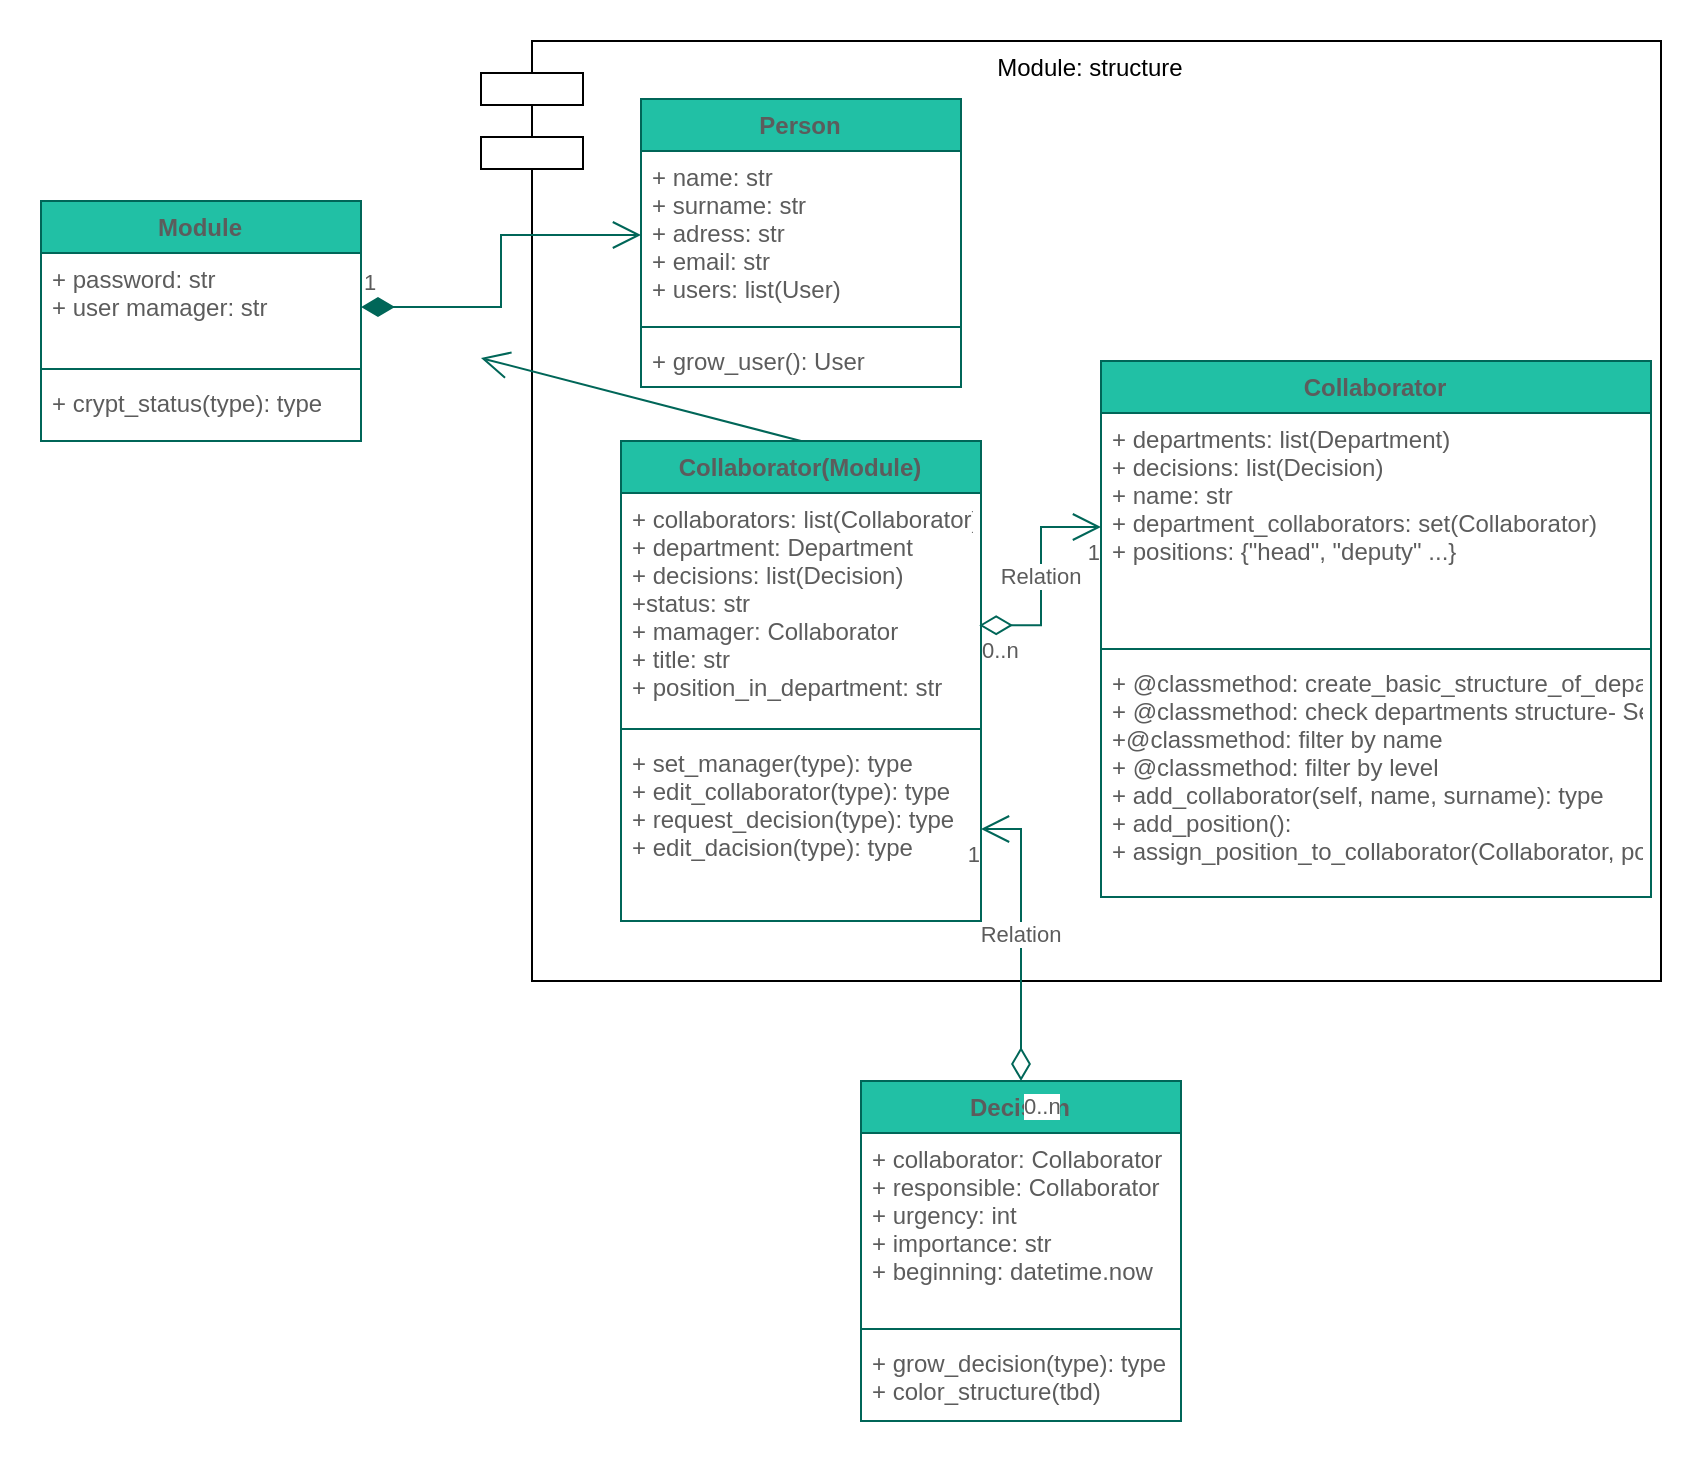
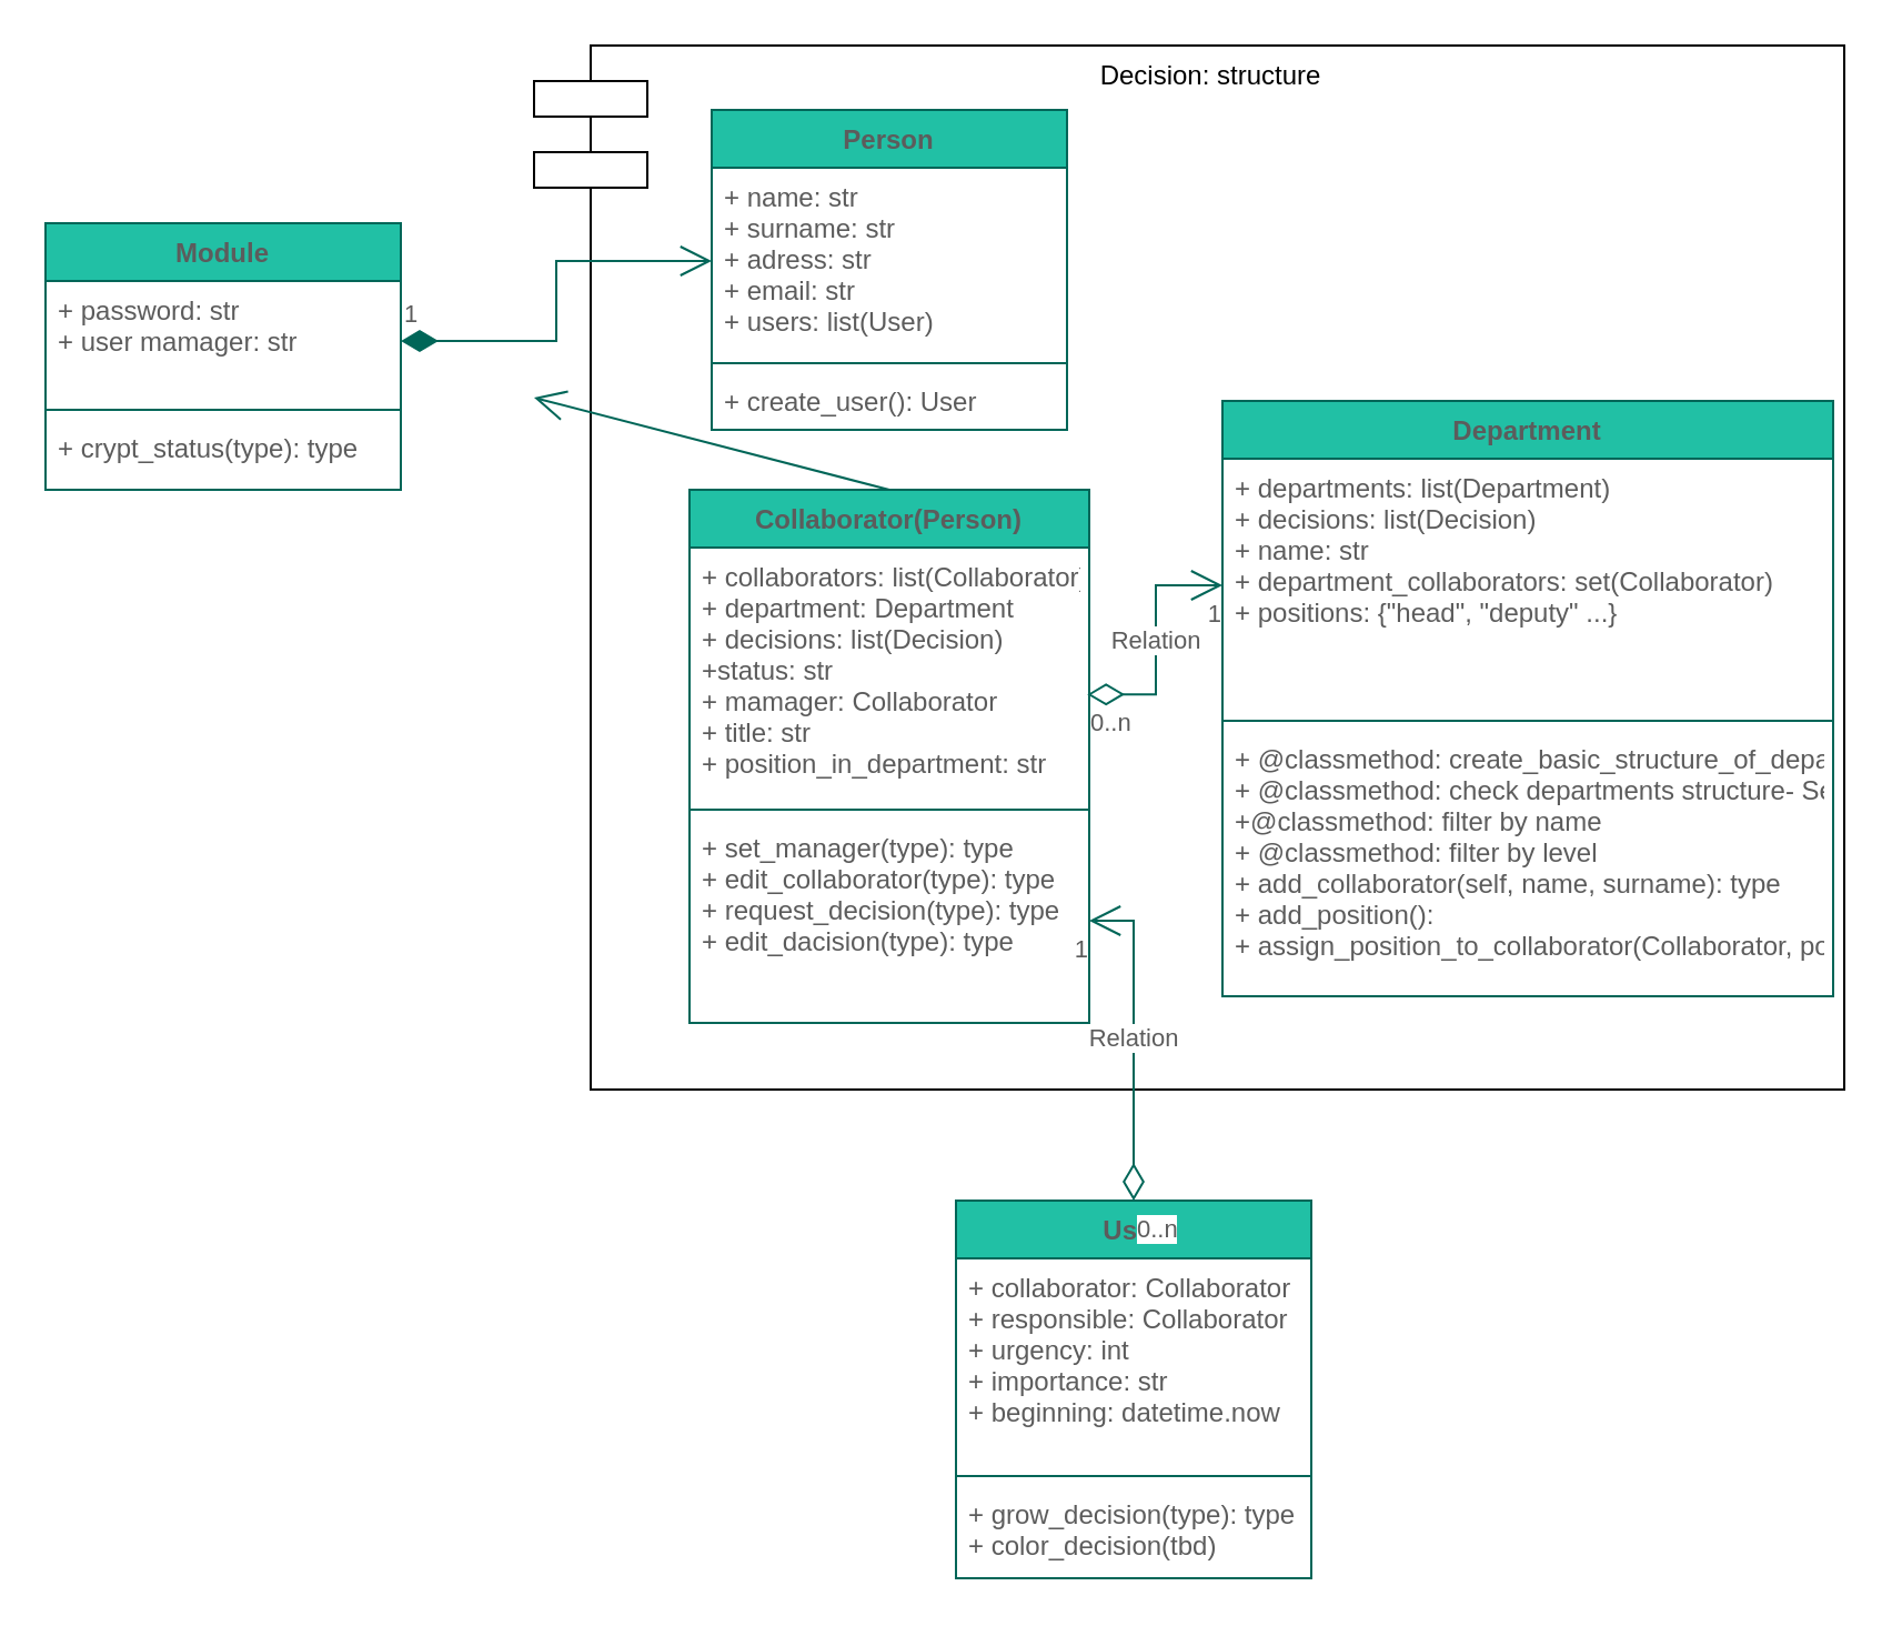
  <mxCell id="0" />
  <mxCell id="1" parent="0" />
- <mxCell id="2" value="Module: structure" style="shape=module;align=left;spacingLeft=20;align=center;verticalAlign=top;jettyWidth=51;jettyHeight=16;" parent="1" vertex="1"><mxGeometry x="240" y="20" width="590" height="470" as="geometry" /></mxCell>
- <mxCell id="3" value="Collaborator(Module)" style="swimlane;fontStyle=1;align=center;verticalAlign=top;childLayout=stackLayout;horizontal=1;startSize=26;horizontalStack=0;resizeParent=1;resizeParentMax=0;resizeLast=0;collapsible=1;marginBottom=0;fillColor=#21C0A5;strokeColor=#006658;fontColor=#5C5C5C;" parent="1" vertex="1"><mxGeometry x="310" y="220" width="180" height="240" as="geometry" /></mxCell>
+ <mxCell id="2" value="Decision: structure" style="shape=module;align=left;spacingLeft=20;align=center;verticalAlign=top;jettyWidth=51;jettyHeight=16;" parent="1" vertex="1"><mxGeometry x="240" y="20" width="590" height="470" as="geometry" /></mxCell>
+ <mxCell id="3" value="Collaborator(Person)" style="swimlane;fontStyle=1;align=center;verticalAlign=top;childLayout=stackLayout;horizontal=1;startSize=26;horizontalStack=0;resizeParent=1;resizeParentMax=0;resizeLast=0;collapsible=1;marginBottom=0;fillColor=#21C0A5;strokeColor=#006658;fontColor=#5C5C5C;" parent="1" vertex="1"><mxGeometry x="310" y="220" width="180" height="240" as="geometry" /></mxCell>
  <mxCell id="4" value="+ collaborators: list(Collaborator)&#10;+ department: Department&#10;+ decisions: list(Decision)&#10;+status: str&#10;+ mamager: Collaborator&#10;+ title: str&#10;+ position_in_department: str&#10;&#10;&#10;" style="text;strokeColor=none;fillColor=none;align=left;verticalAlign=top;spacingLeft=4;spacingRight=4;overflow=hidden;rotatable=0;points=[[0,0.5],[1,0.5]];portConstraint=eastwest;fontColor=#5C5C5C;" parent="3" vertex="1"><mxGeometry y="26" width="180" height="114" as="geometry" /></mxCell>
  <mxCell id="5" value="" style="line;strokeWidth=1;fillColor=none;align=left;verticalAlign=middle;spacingTop=-1;spacingLeft=3;spacingRight=3;rotatable=0;labelPosition=right;points=[];portConstraint=eastwest;strokeColor=#006658;fontColor=#5C5C5C;" parent="3" vertex="1"><mxGeometry y="140" width="180" height="8" as="geometry" /></mxCell>
  <mxCell id="6" value="+ set_manager(type): type&#10;+ edit_collaborator(type): type&#10;+ request_decision(type): type&#10;+ edit_dacision(type): type" style="text;strokeColor=none;fillColor=none;align=left;verticalAlign=top;spacingLeft=4;spacingRight=4;overflow=hidden;rotatable=0;points=[[0,0.5],[1,0.5]];portConstraint=eastwest;fontColor=#5C5C5C;" parent="3" vertex="1"><mxGeometry y="148" width="180" height="92" as="geometry" /></mxCell>
- <mxCell id="7" value="Collaborator" style="swimlane;fontStyle=1;align=center;verticalAlign=top;childLayout=stackLayout;horizontal=1;startSize=26;horizontalStack=0;resizeParent=1;resizeParentMax=0;resizeLast=0;collapsible=1;marginBottom=0;fillColor=#21C0A5;strokeColor=#006658;fontColor=#5C5C5C;" parent="1" vertex="1"><mxGeometry x="550" y="180" width="275" height="268" as="geometry" /></mxCell>
+ <mxCell id="7" value="Department" style="swimlane;fontStyle=1;align=center;verticalAlign=top;childLayout=stackLayout;horizontal=1;startSize=26;horizontalStack=0;resizeParent=1;resizeParentMax=0;resizeLast=0;collapsible=1;marginBottom=0;fillColor=#21C0A5;strokeColor=#006658;fontColor=#5C5C5C;" parent="1" vertex="1"><mxGeometry x="550" y="180" width="275" height="268" as="geometry" /></mxCell>
  <mxCell id="8" value="+ departments: list(Department)&#10;+ decisions: list(Decision)&#10;+ name: str&#10;+ department_collaborators: set(Collaborator)&#10;+ positions: {&quot;head&quot;, &quot;deputy&quot; ...}&#10;&#10;&#10;" style="text;strokeColor=none;fillColor=none;align=left;verticalAlign=top;spacingLeft=4;spacingRight=4;overflow=hidden;rotatable=0;points=[[0,0.5],[1,0.5]];portConstraint=eastwest;fontColor=#5C5C5C;" parent="7" vertex="1"><mxGeometry y="26" width="275" height="114" as="geometry" /></mxCell>
  <mxCell id="9" value="" style="line;strokeWidth=1;fillColor=none;align=left;verticalAlign=middle;spacingTop=-1;spacingLeft=3;spacingRight=3;rotatable=0;labelPosition=right;points=[];portConstraint=eastwest;strokeColor=#006658;fontColor=#5C5C5C;" parent="7" vertex="1"><mxGeometry y="140" width="275" height="8" as="geometry" /></mxCell>
  <mxCell id="10" value="+ @classmethod: create_basic_structure_of_departments&#10;+ @classmethod: check departments structure- Sets levels from top&#10;+@classmethod: filter by name&#10;+ @classmethod: filter by level&#10;+ add_collaborator(self, name, surname): type&#10;+ add_position():&#10;+ assign_position_to_collaborator(Collaborator, position)" style="text;strokeColor=none;fillColor=none;align=left;verticalAlign=top;spacingLeft=4;spacingRight=4;overflow=hidden;rotatable=0;points=[[0,0.5],[1,0.5]];portConstraint=eastwest;fontColor=#5C5C5C;" parent="7" vertex="1"><mxGeometry y="148" width="275" height="120" as="geometry" /></mxCell>
  <mxCell id="11" value="Person" style="swimlane;fontStyle=1;align=center;verticalAlign=top;childLayout=stackLayout;horizontal=1;startSize=26;horizontalStack=0;resizeParent=1;resizeParentMax=0;resizeLast=0;collapsible=1;marginBottom=0;fillColor=#21C0A5;strokeColor=#006658;fontColor=#5C5C5C;" parent="1" vertex="1"><mxGeometry x="320" y="49" width="160" height="144" as="geometry" /></mxCell>
  <mxCell id="12" value="+ name: str&#10;+ surname: str&#10;+ adress: str&#10;+ email: str&#10;+ users: list(User)&#10;" style="text;strokeColor=none;fillColor=none;align=left;verticalAlign=top;spacingLeft=4;spacingRight=4;overflow=hidden;rotatable=0;points=[[0,0.5],[1,0.5]];portConstraint=eastwest;fontColor=#5C5C5C;" parent="11" vertex="1"><mxGeometry y="26" width="160" height="84" as="geometry" /></mxCell>
  <mxCell id="13" value="" style="line;strokeWidth=1;fillColor=none;align=left;verticalAlign=middle;spacingTop=-1;spacingLeft=3;spacingRight=3;rotatable=0;labelPosition=right;points=[];portConstraint=eastwest;strokeColor=#006658;fontColor=#5C5C5C;" parent="11" vertex="1"><mxGeometry y="110" width="160" height="8" as="geometry" /></mxCell>
- <mxCell id="14" value="+ grow_user(): User" style="text;strokeColor=none;fillColor=none;align=left;verticalAlign=top;spacingLeft=4;spacingRight=4;overflow=hidden;rotatable=0;points=[[0,0.5],[1,0.5]];portConstraint=eastwest;fontColor=#5C5C5C;" parent="11" vertex="1"><mxGeometry y="118" width="160" height="26" as="geometry" /></mxCell>
+ <mxCell id="14" value="+ create_user(): User" style="text;strokeColor=none;fillColor=none;align=left;verticalAlign=top;spacingLeft=4;spacingRight=4;overflow=hidden;rotatable=0;points=[[0,0.5],[1,0.5]];portConstraint=eastwest;fontColor=#5C5C5C;" parent="11" vertex="1"><mxGeometry y="118" width="160" height="26" as="geometry" /></mxCell>
  <mxCell id="15" value="" style="endArrow=open;endFill=1;endSize=12;html=1;rounded=0;exitX=0.5;exitY=0;exitDx=0;exitDy=0;strokeColor=#006658;fontColor=#5C5C5C;" parent="1" source="3" target="2" edge="1"><mxGeometry width="160" relative="1" as="geometry"><mxPoint x="300" y="210" as="sourcePoint" /><mxPoint x="460" y="250" as="targetPoint" /></mxGeometry></mxCell>
- <mxCell id="16" value="Decision" style="swimlane;fontStyle=1;align=center;verticalAlign=top;childLayout=stackLayout;horizontal=1;startSize=26;horizontalStack=0;resizeParent=1;resizeParentMax=0;resizeLast=0;collapsible=1;marginBottom=0;fillColor=#21C0A5;strokeColor=#006658;fontColor=#5C5C5C;" parent="1" vertex="1"><mxGeometry x="430" y="540" width="160" height="170" as="geometry" /></mxCell>
+ <mxCell id="16" value="User" style="swimlane;fontStyle=1;align=center;verticalAlign=top;childLayout=stackLayout;horizontal=1;startSize=26;horizontalStack=0;resizeParent=1;resizeParentMax=0;resizeLast=0;collapsible=1;marginBottom=0;fillColor=#21C0A5;strokeColor=#006658;fontColor=#5C5C5C;" parent="1" vertex="1"><mxGeometry x="430" y="540" width="160" height="170" as="geometry" /></mxCell>
  <mxCell id="17" value="+ collaborator: Collaborator&#10;+ responsible: Collaborator&#10;+ urgency: int&#10;+ importance: str&#10;+ beginning: datetime.now" style="text;strokeColor=none;fillColor=none;align=left;verticalAlign=top;spacingLeft=4;spacingRight=4;overflow=hidden;rotatable=0;points=[[0,0.5],[1,0.5]];portConstraint=eastwest;fontColor=#5C5C5C;" parent="16" vertex="1"><mxGeometry y="26" width="160" height="94" as="geometry" /></mxCell>
  <mxCell id="18" value="" style="line;strokeWidth=1;fillColor=none;align=left;verticalAlign=middle;spacingTop=-1;spacingLeft=3;spacingRight=3;rotatable=0;labelPosition=right;points=[];portConstraint=eastwest;strokeColor=#006658;fontColor=#5C5C5C;" parent="16" vertex="1"><mxGeometry y="120" width="160" height="8" as="geometry" /></mxCell>
- <mxCell id="19" value="+ grow_decision(type): type&#10;+ color_structure(tbd)" style="text;strokeColor=none;fillColor=none;align=left;verticalAlign=top;spacingLeft=4;spacingRight=4;overflow=hidden;rotatable=0;points=[[0,0.5],[1,0.5]];portConstraint=eastwest;fontColor=#5C5C5C;" parent="16" vertex="1"><mxGeometry y="128" width="160" height="42" as="geometry" /></mxCell>
+ <mxCell id="19" value="+ grow_decision(type): type&#10;+ color_decision(tbd)" style="text;strokeColor=none;fillColor=none;align=left;verticalAlign=top;spacingLeft=4;spacingRight=4;overflow=hidden;rotatable=0;points=[[0,0.5],[1,0.5]];portConstraint=eastwest;fontColor=#5C5C5C;" parent="16" vertex="1"><mxGeometry y="128" width="160" height="42" as="geometry" /></mxCell>
  <mxCell id="20" value="Relation" style="endArrow=open;html=1;endSize=12;startArrow=diamondThin;startSize=14;startFill=0;edgeStyle=orthogonalEdgeStyle;rounded=0;exitX=0.995;exitY=0.58;exitDx=0;exitDy=0;exitPerimeter=0;strokeColor=#006658;fontColor=#5C5C5C;" parent="1" source="4" target="8" edge="1"><mxGeometry relative="1" as="geometry"><mxPoint x="430" y="293" as="sourcePoint" /><mxPoint x="460" y="370" as="targetPoint" /></mxGeometry></mxCell>
  <mxCell id="21" value="0..n" style="edgeLabel;resizable=0;html=1;align=left;verticalAlign=top;fontColor=#5C5C5C;" parent="20" connectable="0" vertex="1"><mxGeometry x="-1" relative="1" as="geometry" /></mxCell>
  <mxCell id="22" value="1" style="edgeLabel;resizable=0;html=1;align=right;verticalAlign=top;fontColor=#5C5C5C;" parent="20" connectable="0" vertex="1"><mxGeometry x="1" relative="1" as="geometry" /></mxCell>
  <mxCell id="23" value="Relation" style="endArrow=open;html=1;endSize=12;startArrow=diamondThin;startSize=14;startFill=0;edgeStyle=orthogonalEdgeStyle;rounded=0;exitX=0.5;exitY=0;exitDx=0;exitDy=0;entryX=1;entryY=0.5;entryDx=0;entryDy=0;strokeColor=#006658;fontColor=#5C5C5C;" parent="1" source="16" target="6" edge="1"><mxGeometry relative="1" as="geometry"><mxPoint x="150" y="520" as="sourcePoint" /><mxPoint x="305" y="470" as="targetPoint" /></mxGeometry></mxCell>
  <mxCell id="24" value="0..n" style="edgeLabel;resizable=0;html=1;align=left;verticalAlign=top;fontColor=#5C5C5C;" parent="23" connectable="0" vertex="1"><mxGeometry x="-1" relative="1" as="geometry" /></mxCell>
  <mxCell id="25" value="1" style="edgeLabel;resizable=0;html=1;align=right;verticalAlign=top;fontColor=#5C5C5C;" parent="23" connectable="0" vertex="1"><mxGeometry x="1" relative="1" as="geometry" /></mxCell>
  <mxCell id="26" value="Module" style="swimlane;fontStyle=1;align=center;verticalAlign=top;childLayout=stackLayout;horizontal=1;startSize=26;horizontalStack=0;resizeParent=1;resizeParentMax=0;resizeLast=0;collapsible=1;marginBottom=0;fillColor=#21C0A5;strokeColor=#006658;fontColor=#5C5C5C;" parent="1" vertex="1"><mxGeometry x="20" y="100" width="160" height="120" as="geometry" /></mxCell>
  <mxCell id="27" value="+ password: str&#10;+ user mamager: str" style="text;strokeColor=none;fillColor=none;align=left;verticalAlign=top;spacingLeft=4;spacingRight=4;overflow=hidden;rotatable=0;points=[[0,0.5],[1,0.5]];portConstraint=eastwest;fontColor=#5C5C5C;" parent="26" vertex="1"><mxGeometry y="26" width="160" height="54" as="geometry" /></mxCell>
  <mxCell id="28" value="" style="line;strokeWidth=1;fillColor=none;align=left;verticalAlign=middle;spacingTop=-1;spacingLeft=3;spacingRight=3;rotatable=0;labelPosition=right;points=[];portConstraint=eastwest;strokeColor=#006658;fontColor=#5C5C5C;" parent="26" vertex="1"><mxGeometry y="80" width="160" height="8" as="geometry" /></mxCell>
  <mxCell id="29" value="+ crypt_status(type): type" style="text;strokeColor=none;fillColor=none;align=left;verticalAlign=top;spacingLeft=4;spacingRight=4;overflow=hidden;rotatable=0;points=[[0,0.5],[1,0.5]];portConstraint=eastwest;fontColor=#5C5C5C;" parent="26" vertex="1"><mxGeometry y="88" width="160" height="32" as="geometry" /></mxCell>
  <mxCell id="30" value="1" style="endArrow=open;html=1;endSize=12;startArrow=diamondThin;startSize=14;startFill=1;edgeStyle=orthogonalEdgeStyle;align=left;verticalAlign=bottom;rounded=0;entryX=0;entryY=0.5;entryDx=0;entryDy=0;exitX=1;exitY=0.5;exitDx=0;exitDy=0;strokeColor=#006658;fontColor=#5C5C5C;" parent="1" source="27" target="12" edge="1"><mxGeometry x="-1" y="3" relative="1" as="geometry"><mxPoint x="30" y="164" as="sourcePoint" /><mxPoint x="190" y="164" as="targetPoint" /></mxGeometry></mxCell>
